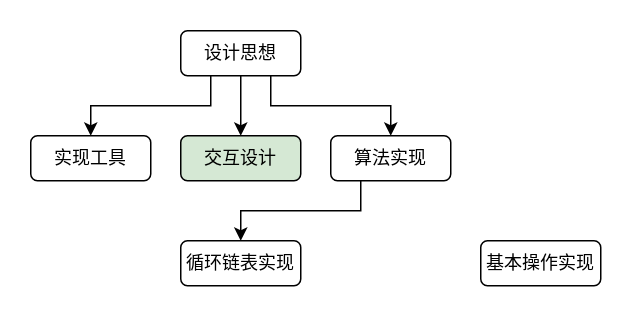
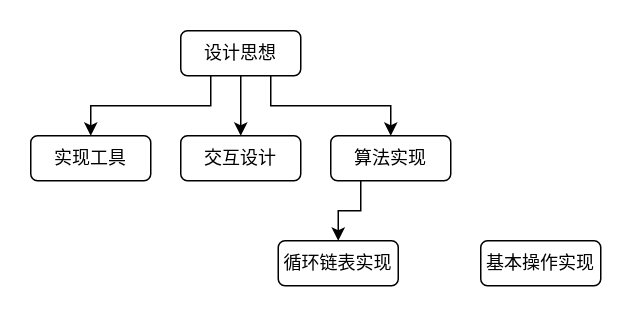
  <mxCell id="0" />
  <mxCell id="1" parent="0" />
  <mxCell id="2" style="edgeStyle=orthogonalEdgeStyle;rounded=0;orthogonalLoop=1;jettySize=auto;html=1;exitX=0.25;exitY=1;exitDx=0;exitDy=0;entryX=0.5;entryY=0;entryDx=0;entryDy=0;" parent="1" source="5" target="6" edge="1"><mxGeometry relative="1" as="geometry" /></mxCell>
  <mxCell id="3" style="edgeStyle=orthogonalEdgeStyle;rounded=0;orthogonalLoop=1;jettySize=auto;html=1;exitX=0.5;exitY=1;exitDx=0;exitDy=0;entryX=0.5;entryY=0;entryDx=0;entryDy=0;" parent="1" source="5" target="7" edge="1"><mxGeometry relative="1" as="geometry" /></mxCell>
  <mxCell id="4" style="edgeStyle=orthogonalEdgeStyle;rounded=0;orthogonalLoop=1;jettySize=auto;html=1;exitX=0.75;exitY=1;exitDx=0;exitDy=0;entryX=0.5;entryY=0;entryDx=0;entryDy=0;" parent="1" source="5" target="9" edge="1"><mxGeometry relative="1" as="geometry" /></mxCell>
  <mxCell id="5" value="设计思想" style="rounded=1;whiteSpace=wrap;html=1;" parent="1" vertex="1"><mxGeometry x="120" y="20" width="80" height="30" as="geometry" /></mxCell>
  <mxCell id="6" value="实现工具" style="rounded=1;whiteSpace=wrap;html=1;" parent="1" vertex="1"><mxGeometry x="20" y="90" width="80" height="30" as="geometry" /></mxCell>
- <mxCell id="7" value="交互设计" style="rounded=1;whiteSpace=wrap;html=1;fillColor=#d5e8d4;" parent="1" vertex="1"><mxGeometry x="120" y="90" width="80" height="30" as="geometry" /></mxCell>
+ <mxCell id="7" value="交互设计" style="rounded=1;whiteSpace=wrap;html=1;" parent="1" vertex="1"><mxGeometry x="120" y="90" width="80" height="30" as="geometry" /></mxCell>
  <mxCell id="8" style="edgeStyle=orthogonalEdgeStyle;rounded=0;orthogonalLoop=1;jettySize=auto;html=1;exitX=0.25;exitY=1;exitDx=0;exitDy=0;entryX=0.5;entryY=0;entryDx=0;entryDy=0;" edge="1" parent="1" source="9" target="11"><mxGeometry relative="1" as="geometry" /></mxCell>
  <mxCell id="9" value="算法实现" style="rounded=1;whiteSpace=wrap;html=1;" parent="1" vertex="1"><mxGeometry x="220" y="90" width="80" height="30" as="geometry" /></mxCell>
  <mxCell id="10" value="基本操作实现" style="rounded=1;whiteSpace=wrap;html=1;" parent="1" vertex="1"><mxGeometry x="320" y="160" width="80" height="30" as="geometry" /></mxCell>
- <mxCell id="11" value="循环链表实现" style="rounded=1;whiteSpace=wrap;html=1;" parent="1" vertex="1"><mxGeometry x="120" y="160" width="80" height="30" as="geometry" /></mxCell>
+ <mxCell id="11" value="循环链表实现" style="rounded=1;whiteSpace=wrap;html=1;" parent="1" vertex="1"><mxGeometry x="185" y="160" width="80" height="30" as="geometry" /></mxCell>
